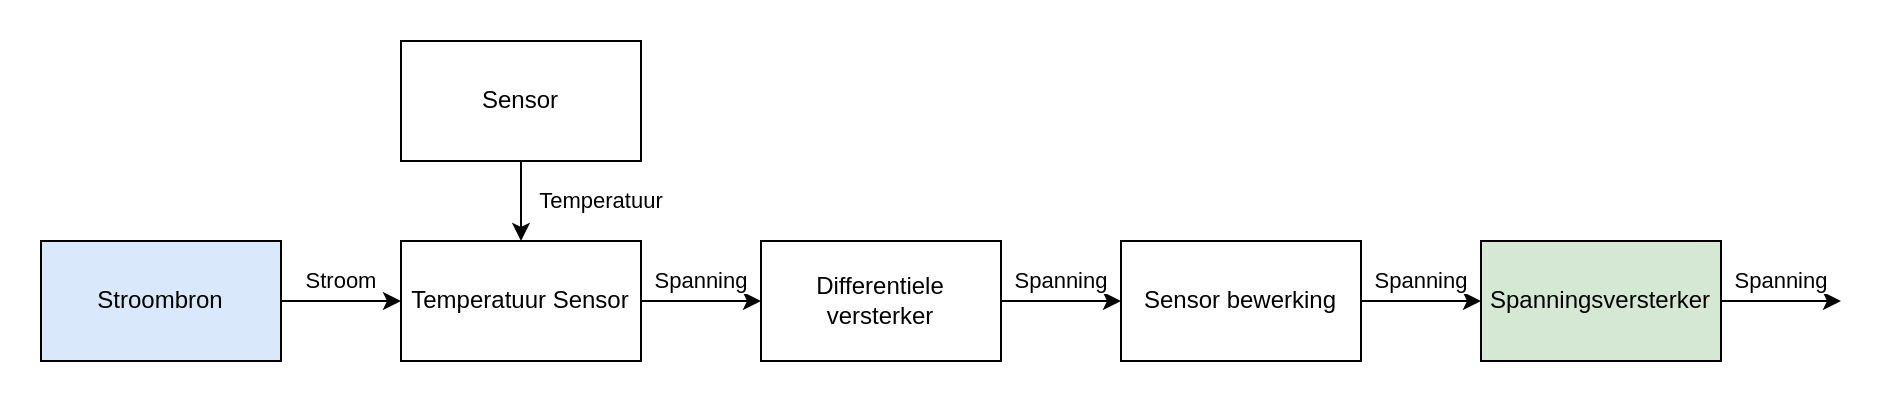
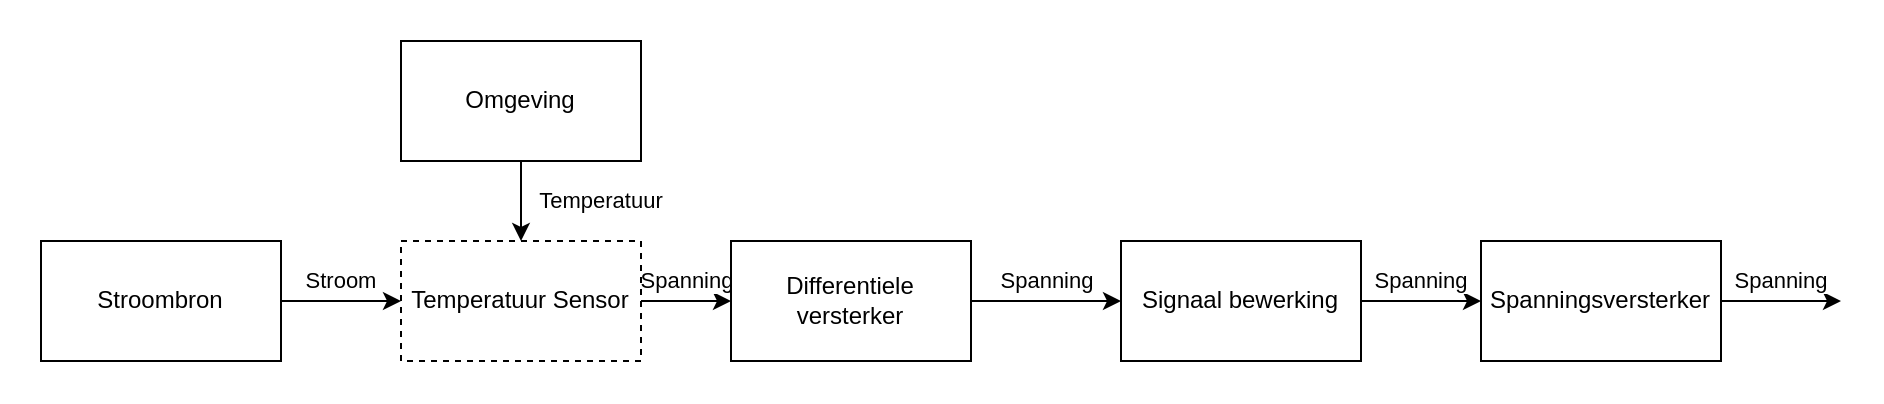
  <mxCell id="0" />
  <mxCell id="1" parent="0" />
  <mxCell id="2" value="Stroom" style="edgeStyle=orthogonalEdgeStyle;rounded=0;orthogonalLoop=1;jettySize=auto;html=1;" parent="1" source="3" target="5" edge="1"><mxGeometry y="10" relative="1" as="geometry"><mxPoint as="offset" /></mxGeometry></mxCell>
- <mxCell id="3" value="Stroombron" style="whiteSpace=wrap;html=1;rounded=0;fillColor=#dae8fc;" parent="1" vertex="1"><mxGeometry x="20" y="120" width="120" height="60" as="geometry" /></mxCell>
+ <mxCell id="3" value="Stroombron" style="whiteSpace=wrap;html=1;rounded=0;" parent="1" vertex="1"><mxGeometry x="20" y="120" width="120" height="60" as="geometry" /></mxCell>
  <mxCell id="4" value="Spanning" style="edgeStyle=orthogonalEdgeStyle;rounded=0;orthogonalLoop=1;jettySize=auto;html=1;" parent="1" source="5" target="7" edge="1"><mxGeometry y="10" relative="1" as="geometry"><mxPoint as="offset" /></mxGeometry></mxCell>
- <mxCell id="5" value="Temperatuur Sensor" style="rounded=0;whiteSpace=wrap;html=1;" parent="1" vertex="1"><mxGeometry x="200" y="120" width="120" height="60" as="geometry" /></mxCell>
+ <mxCell id="5" value="Temperatuur Sensor" style="rounded=0;whiteSpace=wrap;html=1;dashed=1;" parent="1" vertex="1"><mxGeometry x="200" y="120" width="120" height="60" as="geometry" /></mxCell>
  <mxCell id="6" value="Spanning" style="edgeStyle=orthogonalEdgeStyle;rounded=0;orthogonalLoop=1;jettySize=auto;html=1;" parent="1" source="7" target="9" edge="1"><mxGeometry y="10" relative="1" as="geometry"><mxPoint as="offset" /></mxGeometry></mxCell>
- <mxCell id="7" value="Differentiele versterker" style="whiteSpace=wrap;html=1;rounded=0;" parent="1" vertex="1"><mxGeometry x="380" y="120" width="120" height="60" as="geometry" /></mxCell>
+ <mxCell id="7" value="Differentiele versterker" style="whiteSpace=wrap;html=1;rounded=0;" parent="1" vertex="1"><mxGeometry x="365" y="120" width="120" height="60" as="geometry" /></mxCell>
  <mxCell id="8" value="Spanning" style="edgeStyle=orthogonalEdgeStyle;rounded=0;orthogonalLoop=1;jettySize=auto;html=1;" parent="1" source="9" target="11" edge="1"><mxGeometry y="10" relative="1" as="geometry"><mxPoint as="offset" /></mxGeometry></mxCell>
- <mxCell id="9" value="Sensor bewerking" style="whiteSpace=wrap;html=1;rounded=0;" parent="1" vertex="1"><mxGeometry x="560" y="120" width="120" height="60" as="geometry" /></mxCell>
+ <mxCell id="9" value="Signaal bewerking" style="whiteSpace=wrap;html=1;rounded=0;" parent="1" vertex="1"><mxGeometry x="560" y="120" width="120" height="60" as="geometry" /></mxCell>
  <mxCell id="10" value="Spanning" style="edgeStyle=orthogonalEdgeStyle;rounded=0;orthogonalLoop=1;jettySize=auto;html=1;" edge="1" parent="1" source="11"><mxGeometry x="-0.009" y="-10" relative="1" as="geometry"><mxPoint x="920" y="150" as="targetPoint" /><mxPoint x="10" y="-10" as="offset" /></mxGeometry></mxCell>
- <mxCell id="11" value="Spanningsversterker" style="whiteSpace=wrap;html=1;rounded=0;fillColor=#d5e8d4;" parent="1" vertex="1"><mxGeometry x="740" y="120" width="120" height="60" as="geometry" /></mxCell>
+ <mxCell id="11" value="Spanningsversterker" style="whiteSpace=wrap;html=1;rounded=0;" parent="1" vertex="1"><mxGeometry x="740" y="120" width="120" height="60" as="geometry" /></mxCell>
  <mxCell id="12" value="Temperatuur" style="edgeStyle=orthogonalEdgeStyle;rounded=0;orthogonalLoop=1;jettySize=auto;html=1;" edge="1" parent="1" source="13" target="5"><mxGeometry y="40" relative="1" as="geometry"><mxPoint as="offset" /></mxGeometry></mxCell>
- <mxCell id="13" value="Sensor" style="rounded=0;whiteSpace=wrap;html=1;" vertex="1" parent="1"><mxGeometry x="200" y="20" width="120" height="60" as="geometry" /></mxCell>
+ <mxCell id="13" value="Omgeving" style="rounded=0;whiteSpace=wrap;html=1;" vertex="1" parent="1"><mxGeometry x="200" y="20" width="120" height="60" as="geometry" /></mxCell>
